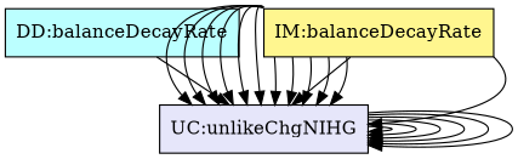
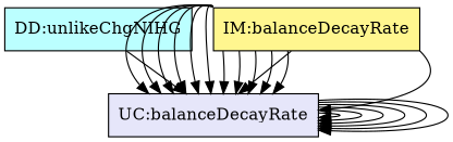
  digraph {
    node [color=black shape=box style=filled]
    edge [headport=assumpWAL tailport=rocTempSimpRC]
-   n1 [fillcolor=lavender label="UC:unlikeChgNIHG"]
-   n2 [fillcolor=paleturquoise1 label="DD:balanceDecayRate"]
+   n1 [fillcolor=lavender label="UC:balanceDecayRate"]
+   n2 [fillcolor=paleturquoise1 label="DD:unlikeChgNIHG"]
    n3 [fillcolor=khaki1 label="IM:balanceDecayRate"]
    subgraph sub_1 {
      rank=same
      n1
    }
    subgraph sub_2 {
      rank=same
      n2
    }
    subgraph sub_3 {
      rank=same
      n3
    }
    subgraph sub_4 {
      rank=same
      n3
    }
    subgraph sub_5 {
      rank=same
      n3
    }
    subgraph sub_6 {
      rank=same
      n1
    }
    subgraph sub_7 {
      rank=same
      n1
    }
    n1 -> n1 [headport=assumpTHCCoT tailport=likeChgTCVOD]
    n1 -> n1 [headport=assumpTHCCoL tailport=likeChgTCVOL]
    n1 -> n1 [headport=assumpCTNTD tailport=likeChgDT]
    n1 -> n1 [headport=assumpPIT tailport=likeChgTLH]
    n1 -> n1 [tailport=unlikeChgWFS]
    n1 -> n1 [headport=assumpNIHGBW tailport=unlikeChgNIHG]
    n2 -> n1 [headport=assumpVCN tailport=wVol]
    n3 -> n1 [headport=assumpTEO tailport=consThermECS]
    n3 -> n1 [tailport=sensHeat]
    n3 -> n1 [headport=assumpHTCC tailport=nwtnCoolingTM]
    n3 -> n1 [headport=assumpCWTAT]
    n3 -> n1 [headport=assumpDWCoW]
    n3 -> n1 [headport=assumpSHECoW]
    n3 -> n1 [headport=assumpLCCCW tailport=htFluxC]
    n3 -> n1 [headport=assumpTHCCoT tailport=htFluxC]
    n3 -> n1 [tailport=eBalanceOnWtrRC]
    n3 -> n1 [headport=assumpPIT tailport=eBalanceOnWtrRC]
    n3 -> n1 [headport=assumpNIHGBW tailport=eBalanceOnWtrRC]
    n3 -> n1 [tailport=heatEInWtrIM]
    n3 -> n1 [headport=assumpAPT tailport=heatEInWtrIM]
  }
